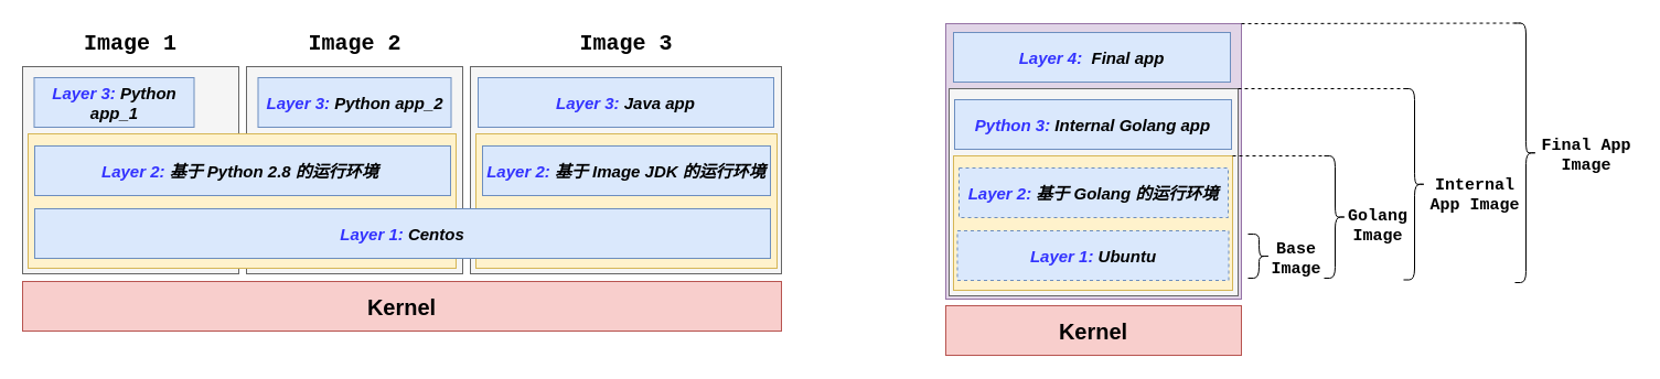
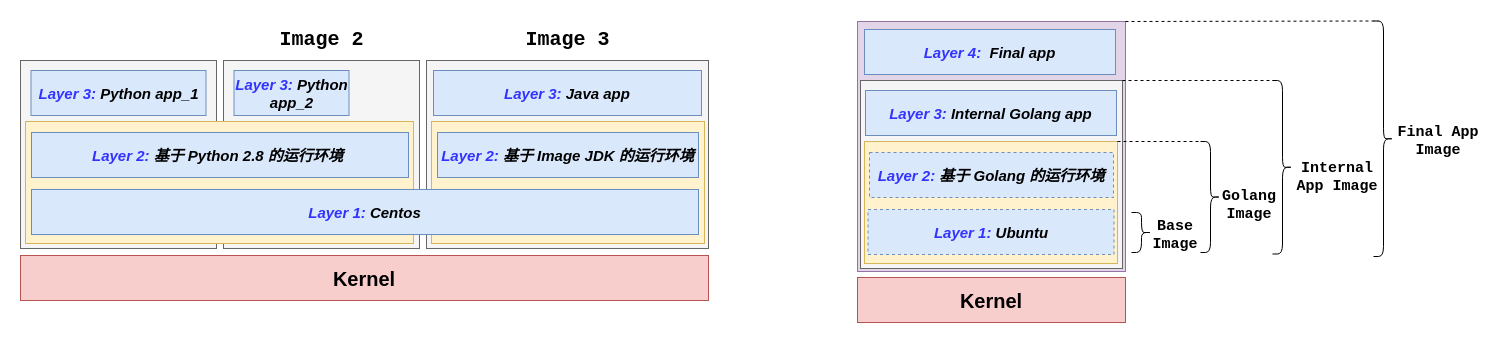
  <mxCell id="0" />
  <mxCell id="1" parent="0" />
  <mxCell id="2" value="" style="rounded=0;whiteSpace=wrap;html=1;fillColor=#e1d5e7;strokeColor=#9673a6;" vertex="1" parent="1"><mxGeometry x="857" y="21" width="268" height="250" as="geometry" /></mxCell>
  <mxCell id="3" value="" style="rounded=0;whiteSpace=wrap;html=1;fillColor=#f5f5f5;strokeColor=#666666;fontColor=#333333;" vertex="1" parent="1"><mxGeometry x="860" y="80" width="262" height="188" as="geometry" /></mxCell>
  <mxCell id="4" value="" style="rounded=0;whiteSpace=wrap;html=1;fillColor=#fff2cc;strokeColor=#d6b656;" vertex="1" parent="1"><mxGeometry x="864" y="141" width="253" height="122" as="geometry" /></mxCell>
  <mxCell id="5" value="" style="rounded=0;whiteSpace=wrap;html=1;fillColor=#f5f5f5;strokeColor=#666666;fontColor=#333333;" vertex="1" parent="1"><mxGeometry x="223" y="60" width="196" height="188" as="geometry" /></mxCell>
- <mxCell id="6" value="&lt;b&gt;&lt;font style=&quot;font-size: 15px&quot;&gt;&lt;i&gt;&lt;font color=&quot;#3333ff&quot;&gt;Layer 3:&amp;nbsp;&lt;/font&gt;&lt;/i&gt;&lt;/font&gt;&lt;/b&gt;&lt;b&gt;&lt;font style=&quot;font-size: 15px&quot;&gt;&lt;i&gt;Python app_2&lt;/i&gt;&lt;/font&gt;&lt;/b&gt;" style="rounded=0;whiteSpace=wrap;html=1;fillColor=#dae8fc;strokeColor=#6c8ebf;" vertex="1" parent="1"><mxGeometry x="233.5" y="70" width="175" height="45" as="geometry" /></mxCell>
+ <mxCell id="6" value="&lt;b&gt;&lt;font style=&quot;font-size: 15px&quot;&gt;&lt;i&gt;&lt;font color=&quot;#3333ff&quot;&gt;Layer 3:&amp;nbsp;&lt;/font&gt;&lt;/i&gt;&lt;/font&gt;&lt;/b&gt;&lt;b&gt;&lt;font style=&quot;font-size: 15px&quot;&gt;&lt;i&gt;Python app_2&lt;/i&gt;&lt;/font&gt;&lt;/b&gt;" style="rounded=0;whiteSpace=wrap;html=1;fillColor=#dae8fc;strokeColor=#6c8ebf;" vertex="1" parent="1"><mxGeometry x="233.5" y="70" width="115" height="45" as="geometry" /></mxCell>
  <mxCell id="7" value="" style="rounded=0;whiteSpace=wrap;html=1;fillColor=#f5f5f5;strokeColor=#666666;fontColor=#333333;" vertex="1" parent="1"><mxGeometry x="426" y="60" width="282" height="188" as="geometry" /></mxCell>
  <mxCell id="8" value="" style="rounded=0;whiteSpace=wrap;html=1;fillColor=#fff2cc;strokeColor=#d6b656;" vertex="1" parent="1"><mxGeometry x="431" y="121" width="273" height="122" as="geometry" /></mxCell>
  <mxCell id="9" value="&lt;b&gt;&lt;font style=&quot;font-size: 15px&quot;&gt;&lt;i&gt;&lt;font color=&quot;#3333ff&quot;&gt;Layer 2:&amp;nbsp;&lt;/font&gt;&lt;/i&gt;&lt;/font&gt;&lt;/b&gt;&lt;span style=&quot;font-size: 15px&quot;&gt;&lt;b&gt;&lt;i&gt;基于 Image JDK 的运行环境&lt;/i&gt;&lt;/b&gt;&lt;/span&gt;" style="rounded=0;whiteSpace=wrap;html=1;fillColor=#dae8fc;strokeColor=#6c8ebf;" vertex="1" parent="1"><mxGeometry x="437" y="132" width="261" height="45" as="geometry" /></mxCell>
  <mxCell id="10" value="&lt;b&gt;&lt;font style=&quot;font-size: 15px&quot;&gt;&lt;i&gt;&lt;font color=&quot;#3333ff&quot;&gt;Layer 3:&amp;nbsp;&lt;/font&gt;&lt;/i&gt;&lt;/font&gt;&lt;/b&gt;&lt;b&gt;&lt;font style=&quot;font-size: 15px&quot;&gt;&lt;i&gt;Java app&lt;/i&gt;&lt;/font&gt;&lt;/b&gt;" style="rounded=0;whiteSpace=wrap;html=1;fillColor=#dae8fc;strokeColor=#6c8ebf;" vertex="1" parent="1"><mxGeometry x="433" y="70" width="268" height="45" as="geometry" /></mxCell>
  <mxCell id="11" value="" style="rounded=0;whiteSpace=wrap;html=1;fillColor=#f5f5f5;strokeColor=#666666;fontColor=#333333;" vertex="1" parent="1"><mxGeometry x="20" y="60" width="196" height="188" as="geometry" /></mxCell>
  <mxCell id="12" value="" style="rounded=0;whiteSpace=wrap;html=1;fillColor=#fff2cc;strokeColor=#d6b656;" vertex="1" parent="1"><mxGeometry x="25" y="121" width="388" height="122" as="geometry" /></mxCell>
  <mxCell id="13" value="&lt;b&gt;&lt;font style=&quot;font-size: 20px&quot;&gt;Kernel&lt;/font&gt;&lt;/b&gt;" style="rounded=0;whiteSpace=wrap;html=1;fillColor=#f8cecc;strokeColor=#b85450;" vertex="1" parent="1"><mxGeometry x="20" y="255" width="688" height="45" as="geometry" /></mxCell>
  <mxCell id="14" value="&lt;b&gt;&lt;font style=&quot;font-size: 15px&quot;&gt;&lt;i&gt;&lt;font color=&quot;#3333ff&quot;&gt;Layer 1:&lt;/font&gt; Centos&lt;/i&gt;&lt;/font&gt;&lt;/b&gt;" style="rounded=0;whiteSpace=wrap;html=1;fillColor=#dae8fc;strokeColor=#6c8ebf;" vertex="1" parent="1"><mxGeometry x="31" y="189" width="667" height="45" as="geometry" /></mxCell>
  <mxCell id="15" value="&lt;b&gt;&lt;font style=&quot;font-size: 15px&quot;&gt;&lt;i&gt;&lt;font color=&quot;#3333ff&quot;&gt;Layer 1: &lt;/font&gt;Ubuntu&lt;/i&gt;&lt;/font&gt;&lt;/b&gt;" style="rounded=0;whiteSpace=wrap;html=1;fillColor=#dae8fc;strokeColor=#6c8ebf;dashed=1;" vertex="1" parent="1"><mxGeometry x="867.5" y="209" width="246" height="45" as="geometry" /></mxCell>
  <mxCell id="16" value="&lt;b&gt;&lt;font style=&quot;font-size: 15px&quot;&gt;&lt;i&gt;&lt;font color=&quot;#3333ff&quot;&gt;Layer 2:&amp;nbsp;&lt;/font&gt;&lt;/i&gt;&lt;/font&gt;&lt;/b&gt;&lt;b&gt;&lt;font style=&quot;font-size: 15px&quot;&gt;&lt;i&gt;基于 Python 2.8 的运行环境&amp;nbsp;&lt;/i&gt;&lt;/font&gt;&lt;/b&gt;" style="rounded=0;whiteSpace=wrap;html=1;fillColor=#dae8fc;strokeColor=#6c8ebf;" vertex="1" parent="1"><mxGeometry x="31" y="132" width="377" height="45" as="geometry" /></mxCell>
- <mxCell id="17" value="&lt;b&gt;&lt;font style=&quot;font-size: 15px&quot;&gt;&lt;i&gt;&lt;font color=&quot;#3333ff&quot;&gt;Layer 3:&amp;nbsp;&lt;/font&gt;&lt;/i&gt;&lt;/font&gt;&lt;/b&gt;&lt;b&gt;&lt;font style=&quot;font-size: 15px&quot;&gt;&lt;i&gt;Python app_1&lt;/i&gt;&lt;/font&gt;&lt;/b&gt;" style="rounded=0;whiteSpace=wrap;html=1;fillColor=#dae8fc;strokeColor=#6c8ebf;" vertex="1" parent="1"><mxGeometry x="30.5" y="70" width="145" height="45" as="geometry" /></mxCell>
+ <mxCell id="17" value="&lt;b&gt;&lt;font style=&quot;font-size: 15px&quot;&gt;&lt;i&gt;&lt;font color=&quot;#3333ff&quot;&gt;Layer 3:&amp;nbsp;&lt;/font&gt;&lt;/i&gt;&lt;/font&gt;&lt;/b&gt;&lt;b&gt;&lt;font style=&quot;font-size: 15px&quot;&gt;&lt;i&gt;Python app_1&lt;/i&gt;&lt;/font&gt;&lt;/b&gt;" style="rounded=0;whiteSpace=wrap;html=1;fillColor=#dae8fc;strokeColor=#6c8ebf;" vertex="1" parent="1"><mxGeometry x="30.5" y="70" width="175" height="45" as="geometry" /></mxCell>
  <mxCell id="18" value="&lt;b&gt;&lt;font style=&quot;font-size: 15px&quot;&gt;&lt;i&gt;&lt;font color=&quot;#3333ff&quot;&gt;Layer 2: &lt;/font&gt;基于 Golang 的运行环境&lt;/i&gt;&lt;/font&gt;&lt;/b&gt;" style="rounded=0;whiteSpace=wrap;html=1;fillColor=#dae8fc;strokeColor=#6c8ebf;dashed=1;" vertex="1" parent="1"><mxGeometry x="869" y="152" width="244" height="45" as="geometry" /></mxCell>
- <mxCell id="19" value="&lt;b&gt;&lt;font style=&quot;font-size: 15px&quot;&gt;&lt;i&gt;&lt;font color=&quot;#3333ff&quot;&gt;Python 3: &lt;/font&gt;Internal&lt;font color=&quot;#3333ff&quot;&gt;&amp;nbsp;&lt;/font&gt;Golang&lt;/i&gt;&lt;/font&gt;&lt;/b&gt;&lt;b&gt;&lt;font style=&quot;font-size: 15px&quot;&gt;&lt;i&gt;&amp;nbsp;app&lt;/i&gt;&lt;/font&gt;&lt;/b&gt;" style="rounded=0;whiteSpace=wrap;html=1;fillColor=#dae8fc;strokeColor=#6c8ebf;" vertex="1" parent="1"><mxGeometry x="865" y="90" width="251" height="45" as="geometry" /></mxCell>
+ <mxCell id="19" value="&lt;b&gt;&lt;font style=&quot;font-size: 15px&quot;&gt;&lt;i&gt;&lt;font color=&quot;#3333ff&quot;&gt;Layer 3: &lt;/font&gt;Internal&lt;font color=&quot;#3333ff&quot;&gt;&amp;nbsp;&lt;/font&gt;Golang&lt;/i&gt;&lt;/font&gt;&lt;/b&gt;&lt;b&gt;&lt;font style=&quot;font-size: 15px&quot;&gt;&lt;i&gt;&amp;nbsp;app&lt;/i&gt;&lt;/font&gt;&lt;/b&gt;" style="rounded=0;whiteSpace=wrap;html=1;fillColor=#dae8fc;strokeColor=#6c8ebf;" vertex="1" parent="1"><mxGeometry x="865" y="90" width="251" height="45" as="geometry" /></mxCell>
  <mxCell id="20" value="&lt;b&gt;&lt;font style=&quot;font-size: 15px&quot;&gt;&lt;i&gt;&lt;font color=&quot;#3333ff&quot;&gt;Layer 4: &lt;/font&gt;&lt;/i&gt;&lt;/font&gt;&lt;/b&gt;&lt;b&gt;&lt;font style=&quot;font-size: 15px&quot;&gt;&lt;i&gt;&amp;nbsp;Final app&lt;/i&gt;&lt;/font&gt;&lt;/b&gt;" style="rounded=0;whiteSpace=wrap;html=1;fillColor=#dae8fc;strokeColor=#6c8ebf;" vertex="1" parent="1"><mxGeometry x="864" y="29" width="251" height="45" as="geometry" /></mxCell>
  <mxCell id="21" value="" style="shape=curlyBracket;whiteSpace=wrap;html=1;rounded=1;rotation=-180;" vertex="1" parent="1"><mxGeometry x="1131" y="212" width="20" height="40" as="geometry" /></mxCell>
  <mxCell id="22" value="" style="shape=curlyBracket;whiteSpace=wrap;html=1;rounded=1;rotation=-180;size=0.5;" vertex="1" parent="1"><mxGeometry x="1200" y="141" width="20" height="111" as="geometry" /></mxCell>
  <mxCell id="23" value="&lt;font face=&quot;Courier New&quot; size=&quot;1&quot;&gt;&lt;b style=&quot;font-size: 15px&quot;&gt;Base Image&lt;/b&gt;&lt;/font&gt;" style="text;html=1;strokeColor=none;fillColor=none;align=center;verticalAlign=middle;whiteSpace=wrap;rounded=0;rotation=0;" vertex="1" parent="1"><mxGeometry x="1130" y="224.5" width="90" height="20" as="geometry" /></mxCell>
  <mxCell id="24" value="&lt;font face=&quot;Courier New&quot; size=&quot;1&quot;&gt;&lt;b style=&quot;font-size: 15px&quot;&gt;Golang Image&lt;/b&gt;&lt;/font&gt;" style="text;html=1;strokeColor=none;fillColor=none;align=center;verticalAlign=middle;whiteSpace=wrap;rounded=0;rotation=0;" vertex="1" parent="1"><mxGeometry x="1204" y="195" width="90" height="20" as="geometry" /></mxCell>
  <mxCell id="25" value="" style="shape=curlyBracket;whiteSpace=wrap;html=1;rounded=1;rotation=-180;size=0.5;" vertex="1" parent="1"><mxGeometry x="1272" y="80" width="20" height="173.5" as="geometry" /></mxCell>
  <mxCell id="26" value="" style="endArrow=none;html=1;entryX=0.75;entryY=1;entryDx=0;entryDy=0;exitX=1;exitY=0;exitDx=0;exitDy=0;dashed=1;" edge="1" parent="1" source="4" target="22"><mxGeometry width="50" height="50" relative="1" as="geometry"><mxPoint x="912" y="113" as="sourcePoint" /><mxPoint x="962" y="63" as="targetPoint" /></mxGeometry></mxCell>
  <mxCell id="27" value="" style="endArrow=none;html=1;entryX=0.75;entryY=1;entryDx=0;entryDy=0;exitX=1;exitY=0;exitDx=0;exitDy=0;dashed=1;" edge="1" parent="1" source="3" target="25"><mxGeometry width="50" height="50" relative="1" as="geometry"><mxPoint x="1123" y="162" as="sourcePoint" /><mxPoint x="1215" y="162" as="targetPoint" /></mxGeometry></mxCell>
  <mxCell id="28" value="&lt;font face=&quot;Courier New&quot; size=&quot;1&quot;&gt;&lt;b style=&quot;font-size: 15px&quot;&gt;Internal App Image&lt;/b&gt;&lt;/font&gt;" style="text;html=1;strokeColor=none;fillColor=none;align=center;verticalAlign=middle;whiteSpace=wrap;rounded=0;rotation=0;" vertex="1" parent="1"><mxGeometry x="1292" y="167" width="90" height="20" as="geometry" /></mxCell>
  <mxCell id="29" value="" style="shape=curlyBracket;whiteSpace=wrap;html=1;rounded=1;rotation=-180;size=0.5;" vertex="1" parent="1"><mxGeometry x="1373" y="20.5" width="20" height="235.5" as="geometry" /></mxCell>
  <mxCell id="30" value="" style="endArrow=none;html=1;entryX=0.75;entryY=1;entryDx=0;entryDy=0;exitX=1;exitY=0;exitDx=0;exitDy=0;dashed=1;" edge="1" parent="1" source="2" target="29"><mxGeometry width="50" height="50" relative="1" as="geometry"><mxPoint x="1126" y="100" as="sourcePoint" /><mxPoint x="1287" y="98.5" as="targetPoint" /></mxGeometry></mxCell>
  <mxCell id="31" value="&lt;b&gt;&lt;font style=&quot;font-size: 20px&quot;&gt;Kernel&lt;/font&gt;&lt;/b&gt;" style="rounded=0;whiteSpace=wrap;html=1;fillColor=#f8cecc;strokeColor=#b85450;" vertex="1" parent="1"><mxGeometry x="857" y="277" width="268" height="45" as="geometry" /></mxCell>
  <mxCell id="32" value="&lt;font face=&quot;Courier New&quot; size=&quot;1&quot;&gt;&lt;b style=&quot;font-size: 15px&quot;&gt;Final App Image&lt;/b&gt;&lt;/font&gt;" style="text;html=1;strokeColor=none;fillColor=none;align=center;verticalAlign=middle;whiteSpace=wrap;rounded=0;rotation=0;" vertex="1" parent="1"><mxGeometry x="1393" y="130.5" width="90" height="20" as="geometry" /></mxCell>
- <mxCell id="33" value="&lt;b&gt;&lt;font style=&quot;font-size: 20px&quot;&gt;Image 1&lt;/font&gt;&lt;/b&gt;" style="text;html=1;strokeColor=none;fillColor=none;align=center;verticalAlign=middle;whiteSpace=wrap;rounded=0;fontFamily=Courier New;" vertex="1" parent="1"><mxGeometry x="70.25" y="29" width="95.5" height="20" as="geometry" /></mxCell>
  <mxCell id="34" value="&lt;b&gt;&lt;font style=&quot;font-size: 20px&quot;&gt;Image 2&lt;/font&gt;&lt;/b&gt;" style="text;html=1;strokeColor=none;fillColor=none;align=center;verticalAlign=middle;whiteSpace=wrap;rounded=0;fontFamily=Courier New;" vertex="1" parent="1"><mxGeometry x="275.5" y="29" width="91" height="20" as="geometry" /></mxCell>
  <mxCell id="35" value="&lt;b&gt;&lt;font style=&quot;font-size: 20px&quot;&gt;Image 3&lt;/font&gt;&lt;/b&gt;" style="text;html=1;strokeColor=none;fillColor=none;align=center;verticalAlign=middle;whiteSpace=wrap;rounded=0;fontFamily=Courier New;" vertex="1" parent="1"><mxGeometry x="520.75" y="29" width="92.5" height="20" as="geometry" /></mxCell>
